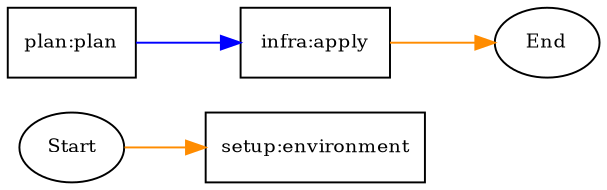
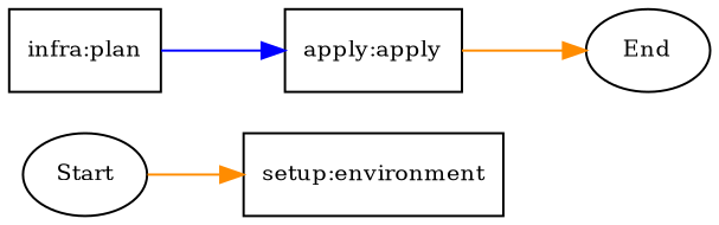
  digraph {
    rankdir=LR
    node [fontsize=10 shape=box]
    edge [color=darkorange]
    n1 [label=Start shape=oval]
    n2 [label="setup:environment"]
    n3 [label=End shape=oval]
-   n4 [label="plan:plan"]
-   n5 [label="infra:apply"]
+   n4 [label="infra:plan"]
+   n5 [label="apply:apply"]
    n1 -> n2
    n4 -> n5 [color=blue]
    n5 -> n3
  }
